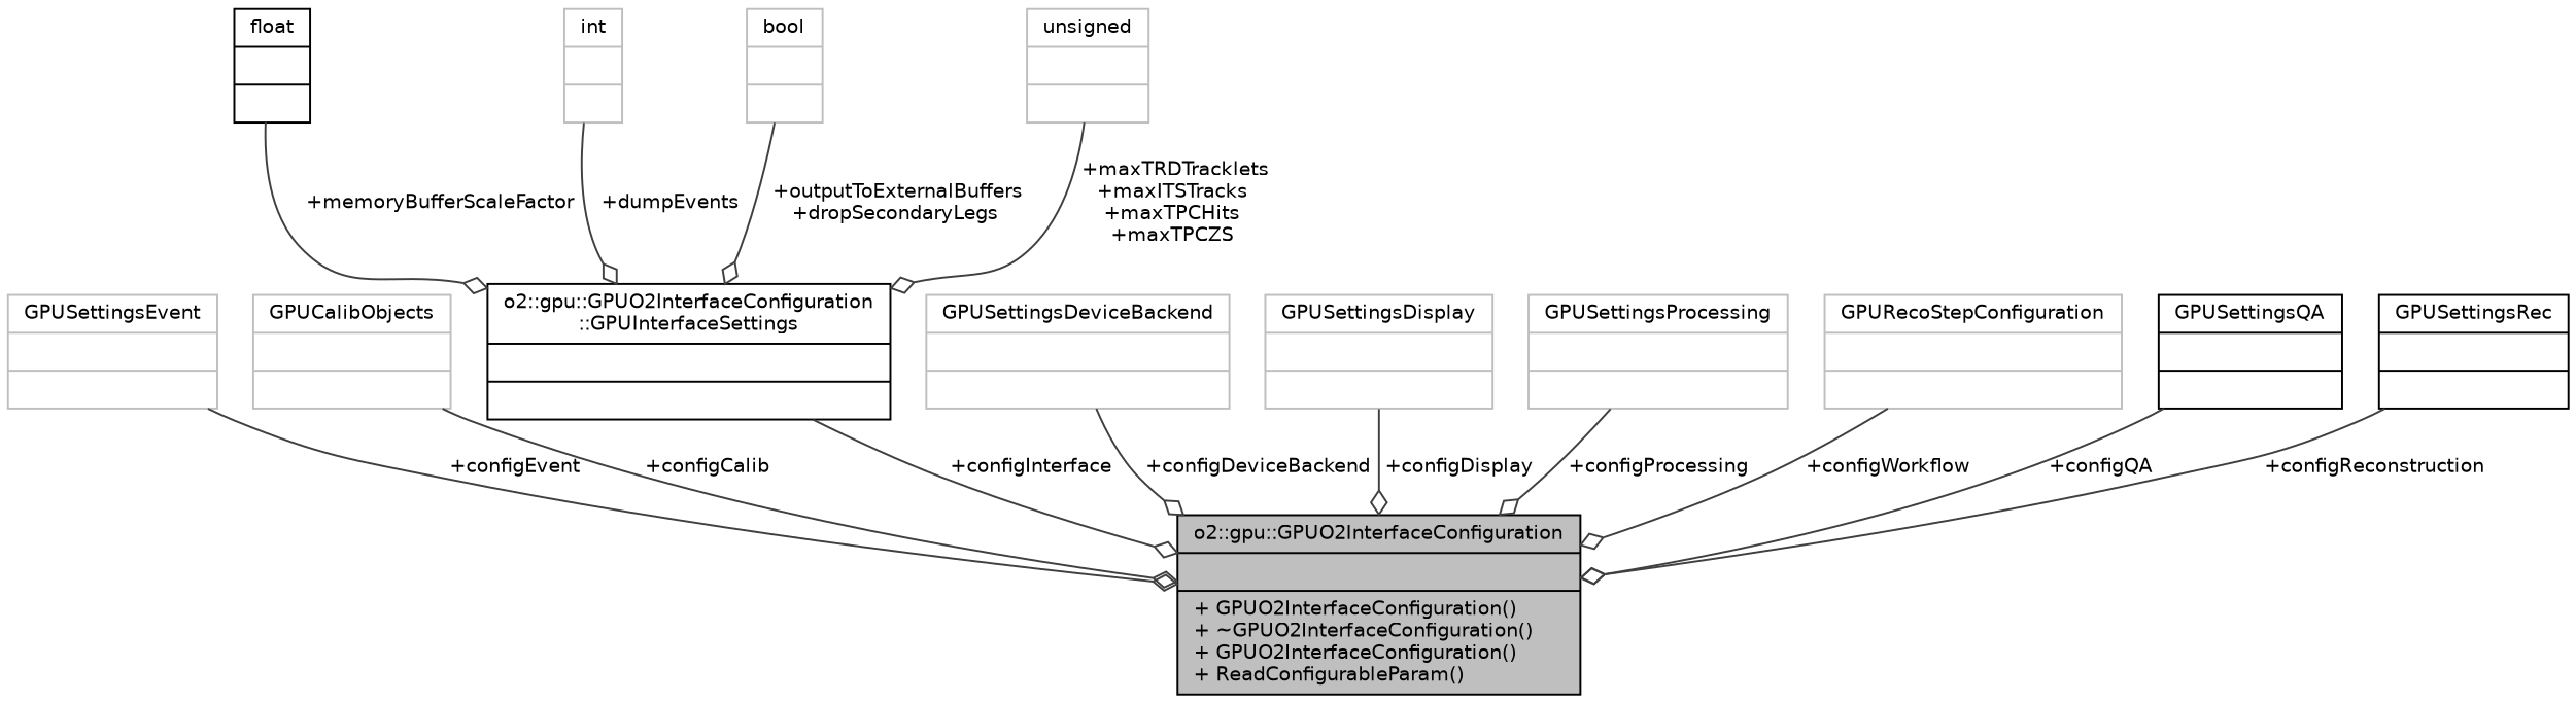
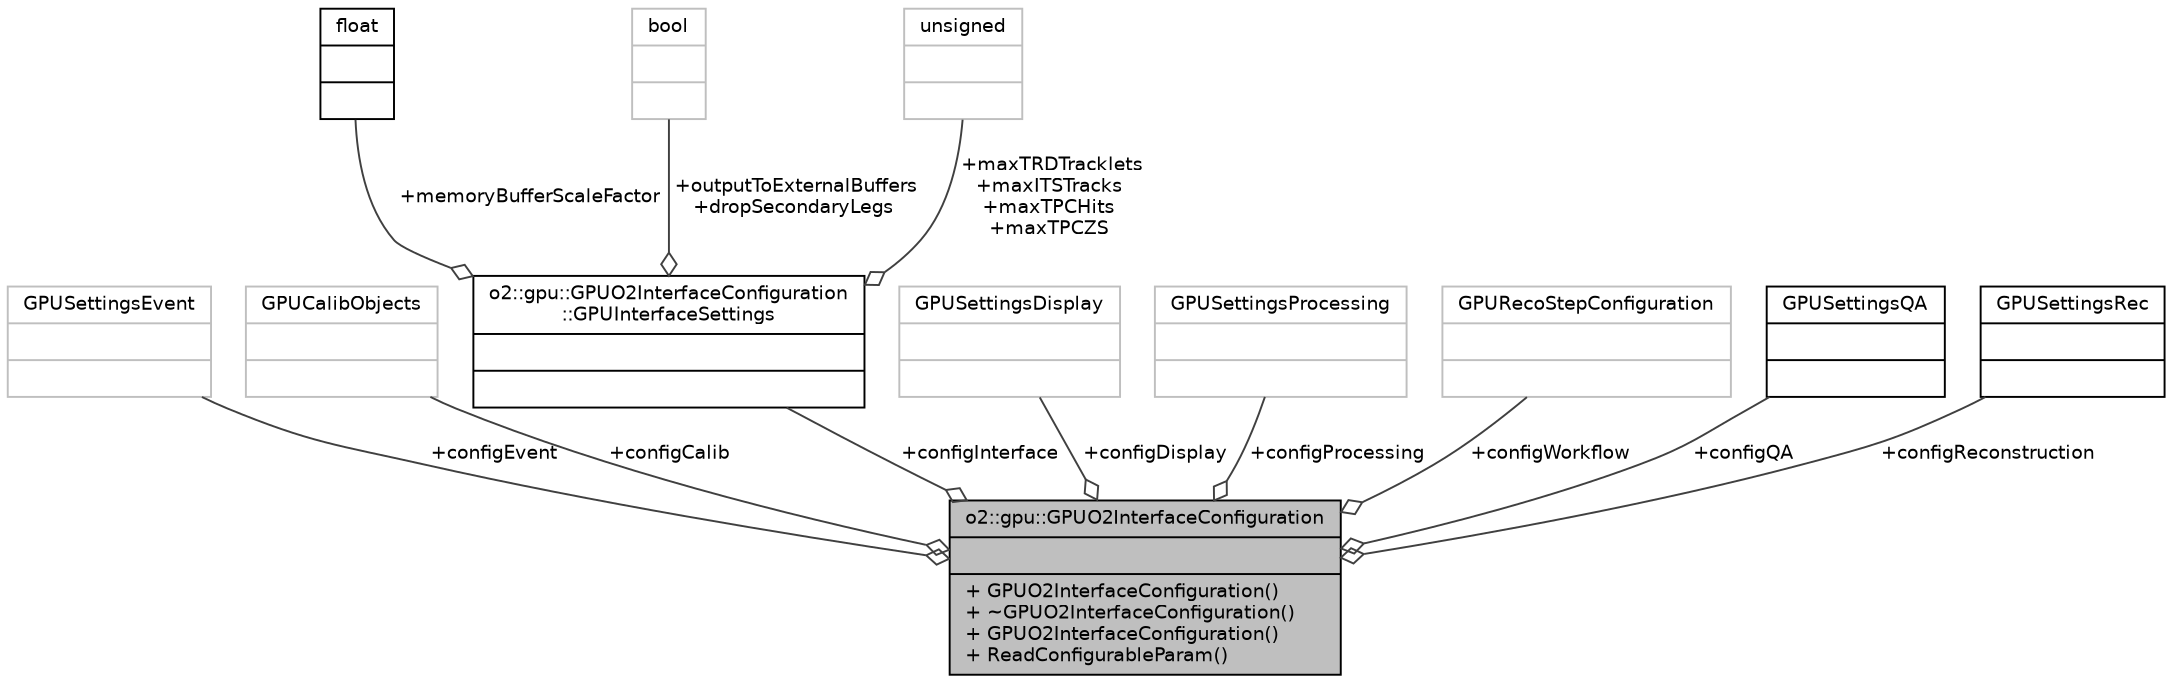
  digraph {
    node [color=grey75 fontname=Helvetica fontsize=10 shape=record]
    edge [arrowhead=odiamond color=grey25 fontname=Helvetica fontsize=10 labelfontname=Helvetica labelfontsize=10 style=solid]
    n1 [color=black fillcolor=grey75 fontcolor=black height=0.2 label="{o2::gpu::GPUO2InterfaceConfiguration\n||+ GPUO2InterfaceConfiguration()\l+ ~GPUO2InterfaceConfiguration()\l+ GPUO2InterfaceConfiguration()\l+ ReadConfigurableParam()\l}" style=filled width=0.4]
    n2 [height=0.2 label="{GPUSettingsEvent\n||}" width=0.4]
    n3 [height=0.2 label="{GPUCalibObjects\n||}" width=0.4]
    n4 [color=black height=0.2 label="{o2::gpu::GPUO2InterfaceConfiguration\l::GPUInterfaceSettings\n||}" width=0.4]
    n5 [color=black height=0.2 label="{float\n||}" width=0.4]
-   n6 [height=0.2 label="{int\n||}" width=0.4]
    n7 [height=0.2 label="{bool\n||}" width=0.4]
    n8 [height=0.2 label="{unsigned\n||}" width=0.4]
-   n9 [height=0.2 label="{GPUSettingsDeviceBackend\n||}" width=0.4]
    n10 [height=0.2 label="{GPUSettingsDisplay\n||}" width=0.4]
    n11 [height=0.2 label="{GPUSettingsProcessing\n||}" width=0.4]
    n12 [height=0.2 label="{GPURecoStepConfiguration\n||}" width=0.4]
    n13 [color=black height=0.2 label="{GPUSettingsQA\n||}" width=0.4]
    n14 [color=black height=0.2 label="{GPUSettingsRec\n||}" width=0.4]
    n2 -> n1 [label=" +configEvent"]
    n3 -> n1 [label=" +configCalib"]
    n4 -> n1 [label=" +configInterface"]
    n5 -> n4 [label=" +memoryBufferScaleFactor"]
-   n6 -> n4 [label=" +dumpEvents"]
    n7 -> n4 [label=" +outputToExternalBuffers\n+dropSecondaryLegs"]
    n8 -> n4 [label=" +maxTRDTracklets\n+maxITSTracks\n+maxTPCHits\n+maxTPCZS"]
-   n9 -> n1 [label=" +configDeviceBackend"]
    n10 -> n1 [label=" +configDisplay"]
    n11 -> n1 [label=" +configProcessing"]
    n12 -> n1 [label=" +configWorkflow"]
    n13 -> n1 [label=" +configQA"]
    n14 -> n1 [label=" +configReconstruction"]
  }
